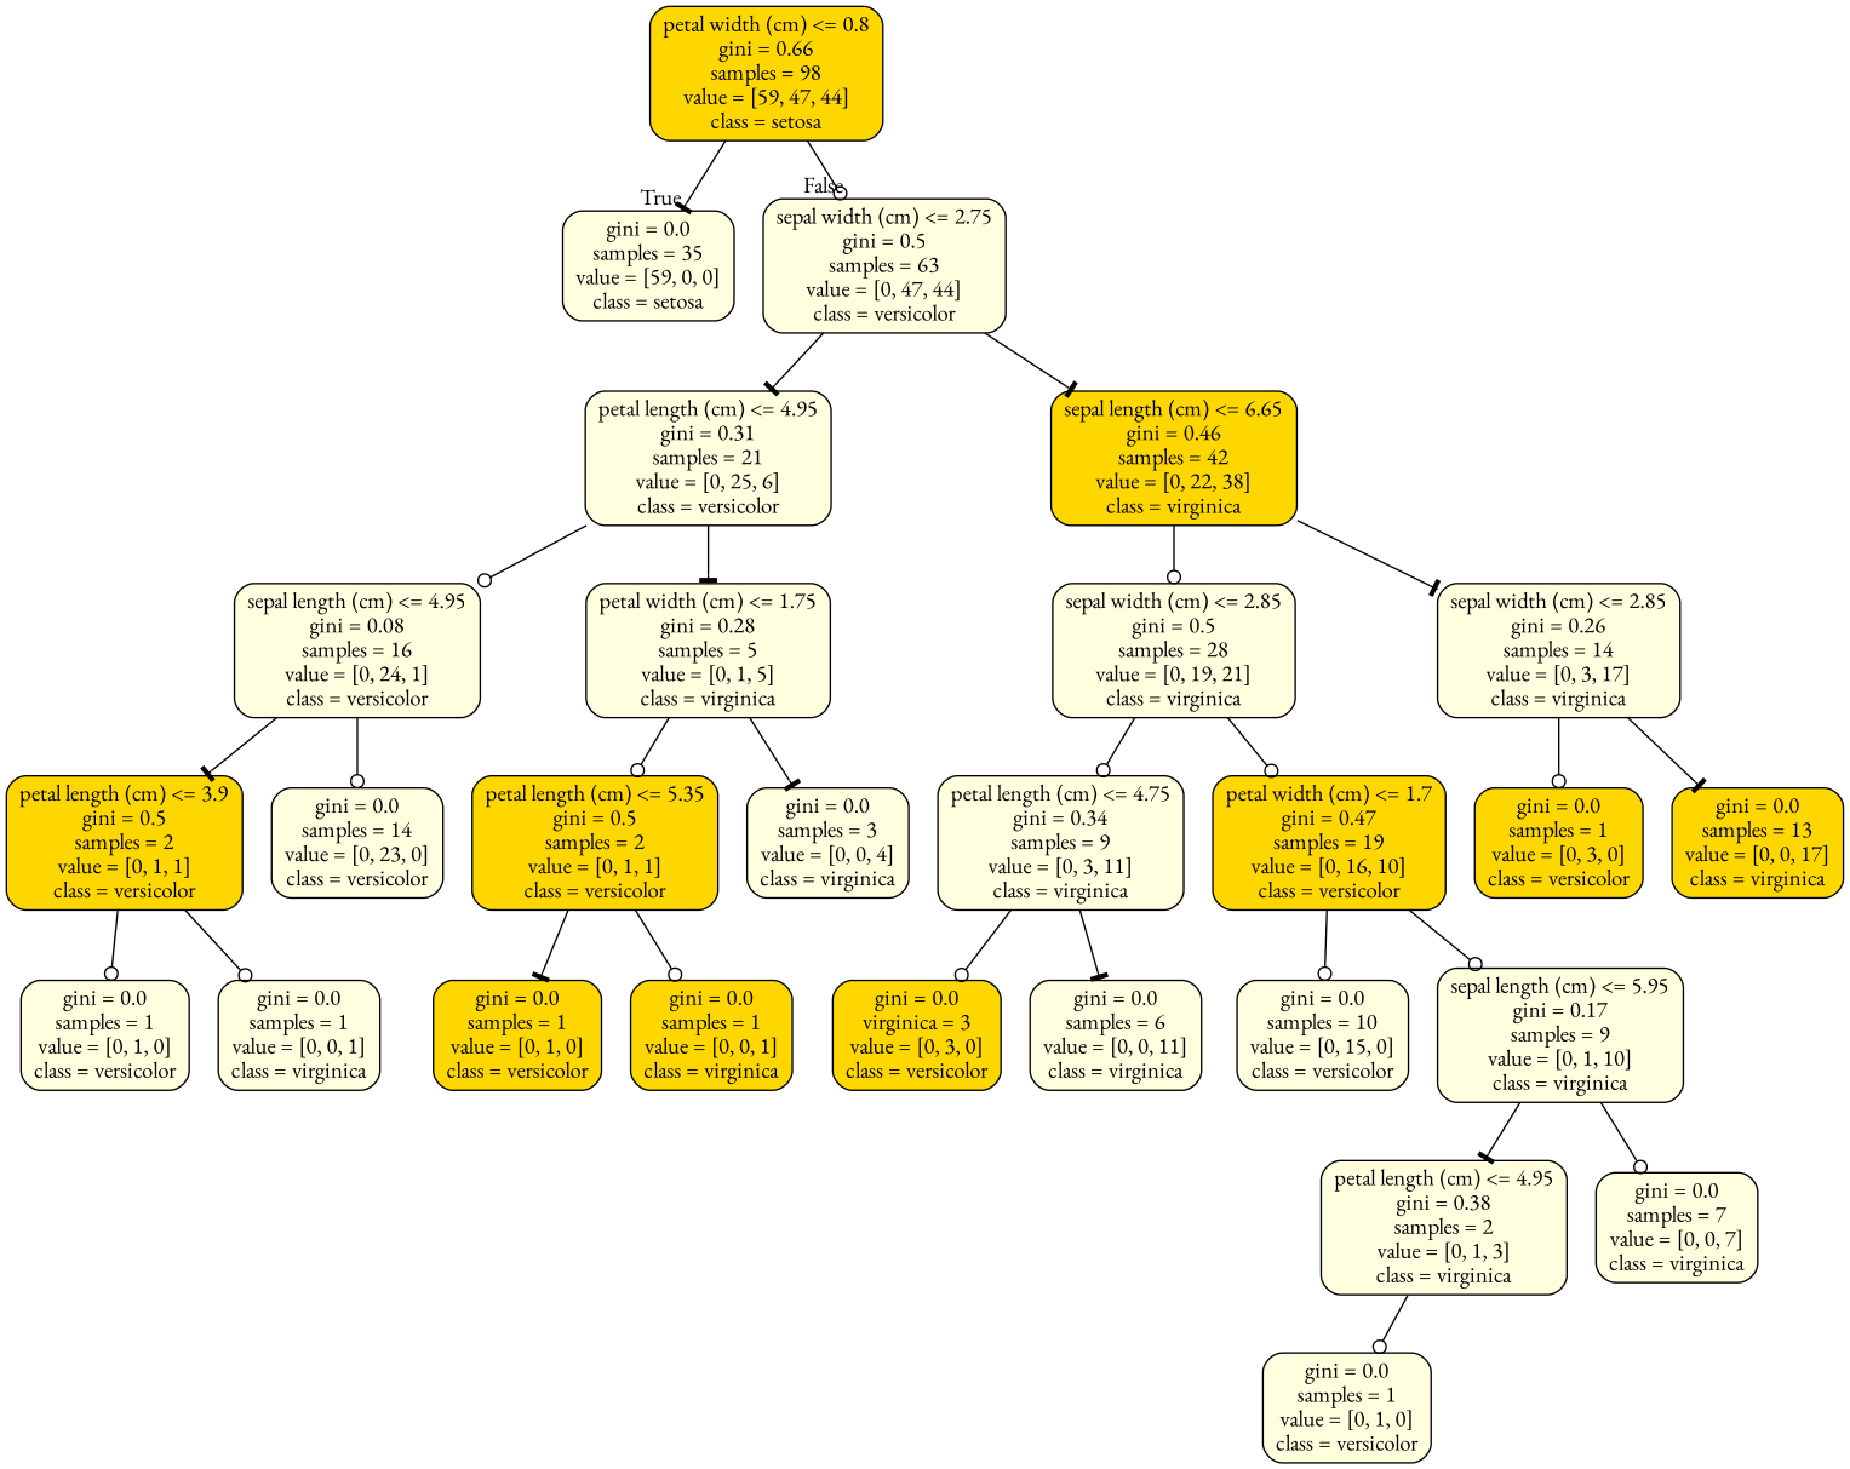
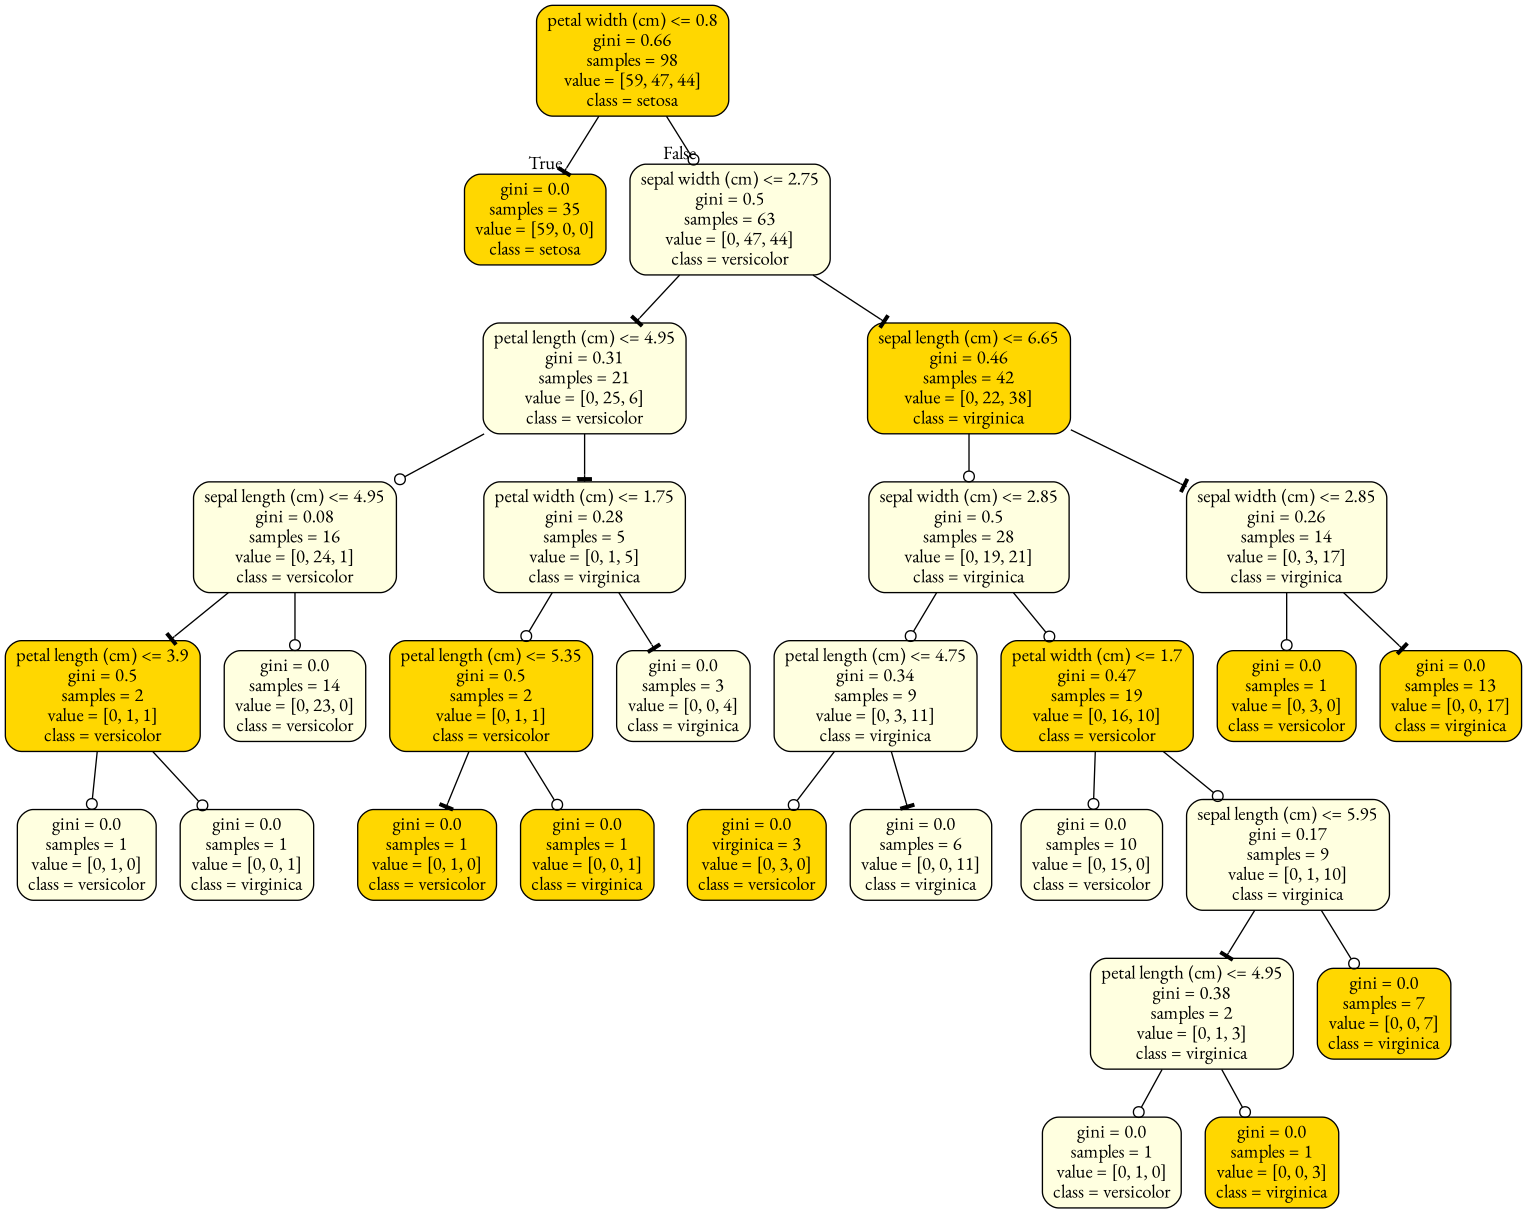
  digraph {
    fontname="EB Garamond"
    node [color=black fillcolor=lightyellow fontname="EB Garamond" shape=box style="filled, rounded"]
    edge [arrowhead=odot fontname="EB Garamond"]
    n1 [fillcolor=gold label="petal width (cm) <= 0.8\ngini = 0.66\nsamples = 98\nvalue = [59, 47, 44]\nclass = setosa"]
-   n2 [label="gini = 0.0\nsamples = 35\nvalue = [59, 0, 0]\nclass = setosa"]
+   n2 [fillcolor=gold label="gini = 0.0\nsamples = 35\nvalue = [59, 0, 0]\nclass = setosa"]
    n3 [label="sepal width (cm) <= 2.75\ngini = 0.5\nsamples = 63\nvalue = [0, 47, 44]\nclass = versicolor"]
    n4 [label="petal length (cm) <= 4.95\ngini = 0.31\nsamples = 21\nvalue = [0, 25, 6]\nclass = versicolor"]
    n5 [fillcolor=gold label="sepal length (cm) <= 6.65\ngini = 0.46\nsamples = 42\nvalue = [0, 22, 38]\nclass = virginica"]
    n6 [label="sepal length (cm) <= 4.95\ngini = 0.08\nsamples = 16\nvalue = [0, 24, 1]\nclass = versicolor"]
    n7 [label="petal width (cm) <= 1.75\ngini = 0.28\nsamples = 5\nvalue = [0, 1, 5]\nclass = virginica"]
    n8 [label="sepal width (cm) <= 2.85\ngini = 0.5\nsamples = 28\nvalue = [0, 19, 21]\nclass = virginica"]
    n9 [label="sepal width (cm) <= 2.85\ngini = 0.26\nsamples = 14\nvalue = [0, 3, 17]\nclass = virginica"]
    n10 [fillcolor=gold label="petal length (cm) <= 3.9\ngini = 0.5\nsamples = 2\nvalue = [0, 1, 1]\nclass = versicolor"]
    n11 [label="gini = 0.0\nsamples = 14\nvalue = [0, 23, 0]\nclass = versicolor"]
    n12 [fillcolor=gold label="petal length (cm) <= 5.35\ngini = 0.5\nsamples = 2\nvalue = [0, 1, 1]\nclass = versicolor"]
    n13 [label="gini = 0.0\nsamples = 3\nvalue = [0, 0, 4]\nclass = virginica"]
    n14 [label="gini = 0.0\nsamples = 1\nvalue = [0, 1, 0]\nclass = versicolor"]
    n15 [label="gini = 0.0\nsamples = 1\nvalue = [0, 0, 1]\nclass = virginica"]
    n16 [fillcolor=gold label="gini = 0.0\nsamples = 1\nvalue = [0, 1, 0]\nclass = versicolor"]
    n17 [fillcolor=gold label="gini = 0.0\nsamples = 1\nvalue = [0, 0, 1]\nclass = virginica"]
    n18 [label="petal length (cm) <= 4.75\ngini = 0.34\nsamples = 9\nvalue = [0, 3, 11]\nclass = virginica"]
    n19 [fillcolor=gold label="petal width (cm) <= 1.7\ngini = 0.47\nsamples = 19\nvalue = [0, 16, 10]\nclass = versicolor"]
    n20 [fillcolor=gold label="gini = 0.0\nsamples = 1\nvalue = [0, 3, 0]\nclass = versicolor"]
    n21 [fillcolor=gold label="gini = 0.0\nsamples = 13\nvalue = [0, 0, 17]\nclass = virginica"]
    n22 [fillcolor=gold label="gini = 0.0\nvirginica = 3\nvalue = [0, 3, 0]\nclass = versicolor"]
    n23 [label="gini = 0.0\nsamples = 6\nvalue = [0, 0, 11]\nclass = virginica"]
    n24 [label="gini = 0.0\nsamples = 10\nvalue = [0, 15, 0]\nclass = versicolor"]
    n25 [label="sepal length (cm) <= 5.95\ngini = 0.17\nsamples = 9\nvalue = [0, 1, 10]\nclass = virginica"]
    n26 [label="petal length (cm) <= 4.95\ngini = 0.38\nsamples = 2\nvalue = [0, 1, 3]\nclass = virginica"]
-   n27 [label="gini = 0.0\nsamples = 7\nvalue = [0, 0, 7]\nclass = virginica"]
+   n27 [fillcolor=gold label="gini = 0.0\nsamples = 7\nvalue = [0, 0, 7]\nclass = virginica"]
    n28 [label="gini = 0.0\nsamples = 1\nvalue = [0, 1, 0]\nclass = versicolor"]
+   n29 [fillcolor=gold label="gini = 0.0\nsamples = 1\nvalue = [0, 0, 3]\nclass = virginica"]
    n1 -> n2 [arrowhead=tee headlabel=True labelangle=45 labeldistance=2.5]
    n1 -> n3 [headlabel=False labelangle=-45 labeldistance=2.5]
    n3 -> n4 [arrowhead=tee]
    n3 -> n5 [arrowhead=tee]
    n4 -> n6
    n4 -> n7 [arrowhead=tee]
    n5 -> n8
    n5 -> n9 [arrowhead=tee]
    n6 -> n10 [arrowhead=tee]
    n6 -> n11
    n7 -> n12
    n7 -> n13 [arrowhead=tee]
    n8 -> n18
    n8 -> n19
    n9 -> n20
    n9 -> n21 [arrowhead=tee]
    n10 -> n14
    n10 -> n15
    n12 -> n16 [arrowhead=tee]
    n12 -> n17
    n18 -> n22
    n18 -> n23 [arrowhead=tee]
    n19 -> n24
    n19 -> n25
    n25 -> n26 [arrowhead=tee]
    n25 -> n27
    n26 -> n28
+   n26 -> n29
  }
